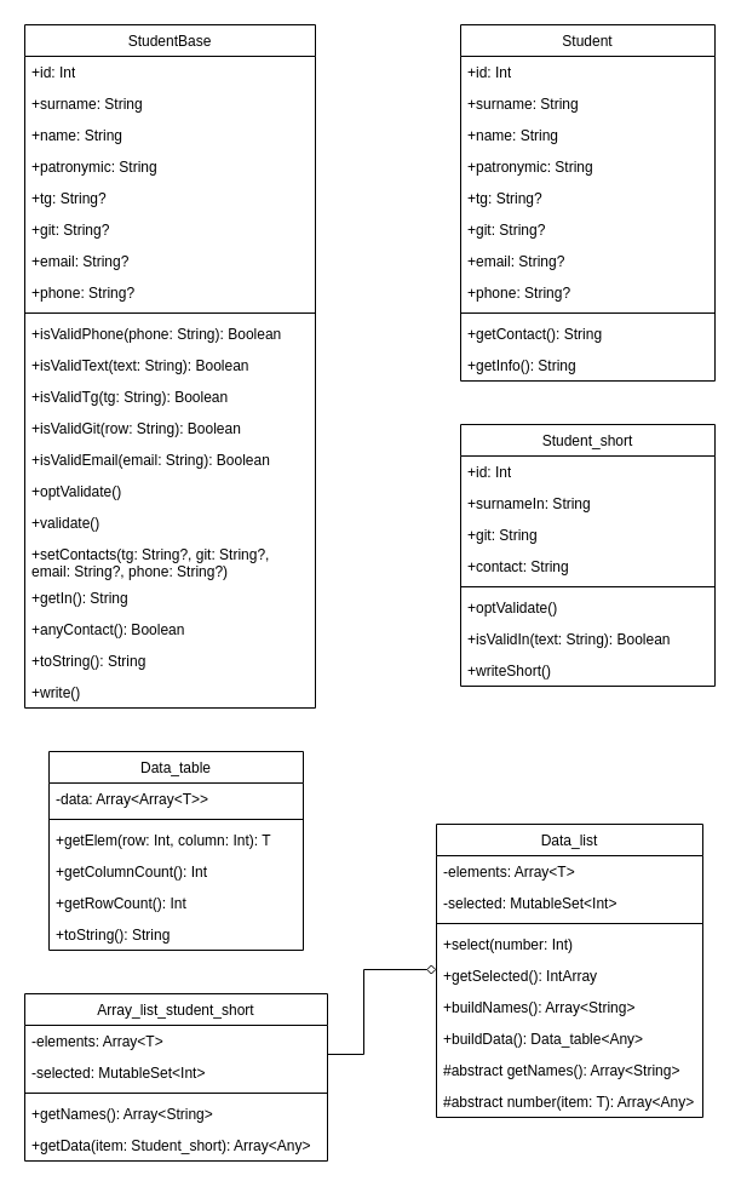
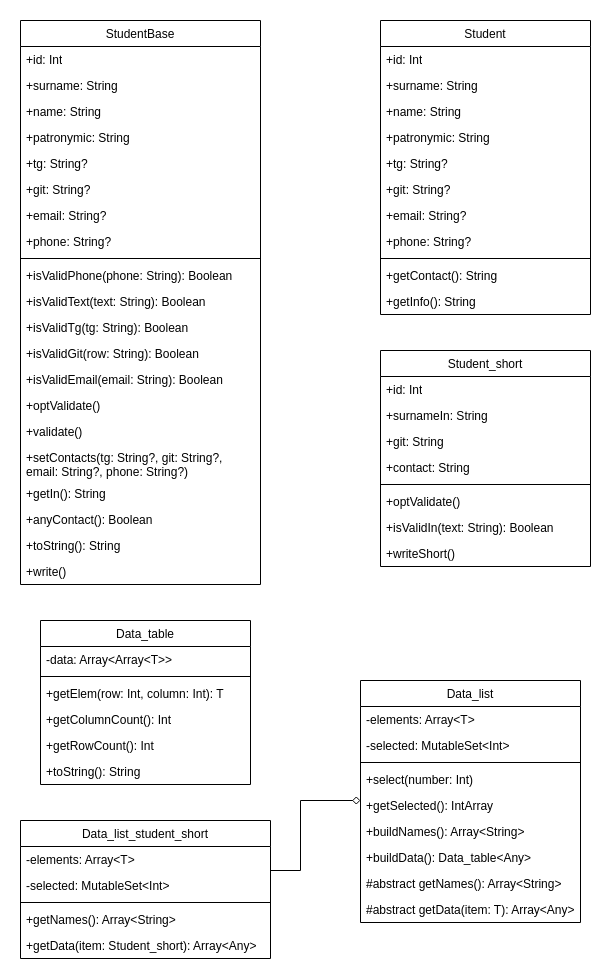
  <mxCell id="0" />
  <mxCell id="1" parent="0" />
  <mxCell id="2" value="&lt;span style=&quot;font-weight: 400;&quot;&gt;Student&lt;/span&gt;" style="swimlane;fontStyle=1;align=center;verticalAlign=top;childLayout=stackLayout;horizontal=1;startSize=26;horizontalStack=0;resizeParent=1;resizeParentMax=0;resizeLast=0;collapsible=1;marginBottom=0;whiteSpace=wrap;html=1;" parent="1" vertex="1"><mxGeometry x="380" y="20" width="210" height="294" as="geometry" /></mxCell>
  <mxCell id="3" value="+id: Int" style="text;strokeColor=none;fillColor=none;align=left;verticalAlign=top;spacingLeft=4;spacingRight=4;overflow=hidden;rotatable=0;points=[[0,0.5],[1,0.5]];portConstraint=eastwest;whiteSpace=wrap;html=1;" parent="2" vertex="1"><mxGeometry y="26" width="210" height="26" as="geometry" /></mxCell>
  <mxCell id="4" value="+surname: String" style="text;strokeColor=none;fillColor=none;align=left;verticalAlign=top;spacingLeft=4;spacingRight=4;overflow=hidden;rotatable=0;points=[[0,0.5],[1,0.5]];portConstraint=eastwest;whiteSpace=wrap;html=1;" parent="2" vertex="1"><mxGeometry y="52" width="210" height="26" as="geometry" /></mxCell>
  <mxCell id="5" value="+name: String" style="text;strokeColor=none;fillColor=none;align=left;verticalAlign=top;spacingLeft=4;spacingRight=4;overflow=hidden;rotatable=0;points=[[0,0.5],[1,0.5]];portConstraint=eastwest;whiteSpace=wrap;html=1;" parent="2" vertex="1"><mxGeometry y="78" width="210" height="26" as="geometry" /></mxCell>
  <mxCell id="6" value="+patronymic: String" style="text;strokeColor=none;fillColor=none;align=left;verticalAlign=top;spacingLeft=4;spacingRight=4;overflow=hidden;rotatable=0;points=[[0,0.5],[1,0.5]];portConstraint=eastwest;whiteSpace=wrap;html=1;" parent="2" vertex="1"><mxGeometry y="104" width="210" height="26" as="geometry" /></mxCell>
  <mxCell id="7" value="+tg: String?" style="text;strokeColor=none;fillColor=none;align=left;verticalAlign=top;spacingLeft=4;spacingRight=4;overflow=hidden;rotatable=0;points=[[0,0.5],[1,0.5]];portConstraint=eastwest;whiteSpace=wrap;html=1;" parent="2" vertex="1"><mxGeometry y="130" width="210" height="26" as="geometry" /></mxCell>
  <mxCell id="8" value="+git: String?" style="text;strokeColor=none;fillColor=none;align=left;verticalAlign=top;spacingLeft=4;spacingRight=4;overflow=hidden;rotatable=0;points=[[0,0.5],[1,0.5]];portConstraint=eastwest;whiteSpace=wrap;html=1;" parent="2" vertex="1"><mxGeometry y="156" width="210" height="26" as="geometry" /></mxCell>
  <mxCell id="9" value="+email: String?" style="text;strokeColor=none;fillColor=none;align=left;verticalAlign=top;spacingLeft=4;spacingRight=4;overflow=hidden;rotatable=0;points=[[0,0.5],[1,0.5]];portConstraint=eastwest;whiteSpace=wrap;html=1;" parent="2" vertex="1"><mxGeometry y="182" width="210" height="26" as="geometry" /></mxCell>
  <mxCell id="10" value="+phone: String?" style="text;strokeColor=none;fillColor=none;align=left;verticalAlign=top;spacingLeft=4;spacingRight=4;overflow=hidden;rotatable=0;points=[[0,0.5],[1,0.5]];portConstraint=eastwest;whiteSpace=wrap;html=1;" parent="2" vertex="1"><mxGeometry y="208" width="210" height="26" as="geometry" /></mxCell>
  <mxCell id="11" value="" style="line;strokeWidth=1;fillColor=none;align=left;verticalAlign=middle;spacingTop=-1;spacingLeft=3;spacingRight=3;rotatable=0;labelPosition=right;points=[];portConstraint=eastwest;strokeColor=inherit;" parent="2" vertex="1"><mxGeometry y="234" width="210" height="8" as="geometry" /></mxCell>
  <mxCell id="12" value="&lt;div&gt;+getContact(): String&lt;br&gt;&lt;/div&gt;" style="text;strokeColor=none;fillColor=none;align=left;verticalAlign=top;spacingLeft=4;spacingRight=4;overflow=hidden;rotatable=0;points=[[0,0.5],[1,0.5]];portConstraint=eastwest;whiteSpace=wrap;html=1;" parent="2" vertex="1"><mxGeometry y="242" width="210" height="26" as="geometry" /></mxCell>
  <mxCell id="13" value="+getInfo(): String" style="text;strokeColor=none;fillColor=none;align=left;verticalAlign=top;spacingLeft=4;spacingRight=4;overflow=hidden;rotatable=0;points=[[0,0.5],[1,0.5]];portConstraint=eastwest;whiteSpace=wrap;html=1;" parent="2" vertex="1"><mxGeometry y="268" width="210" height="26" as="geometry" /></mxCell>
  <mxCell id="14" value="&lt;span style=&quot;font-weight: 400;&quot;&gt;StudentBase&lt;/span&gt;" style="swimlane;fontStyle=1;align=center;verticalAlign=top;childLayout=stackLayout;horizontal=1;startSize=26;horizontalStack=0;resizeParent=1;resizeParentMax=0;resizeLast=0;collapsible=1;marginBottom=0;whiteSpace=wrap;html=1;" parent="1" vertex="1"><mxGeometry x="20" y="20" width="240" height="564" as="geometry" /></mxCell>
  <mxCell id="15" value="+id: Int" style="text;strokeColor=none;fillColor=none;align=left;verticalAlign=top;spacingLeft=4;spacingRight=4;overflow=hidden;rotatable=0;points=[[0,0.5],[1,0.5]];portConstraint=eastwest;whiteSpace=wrap;html=1;" parent="14" vertex="1"><mxGeometry y="26" width="240" height="26" as="geometry" /></mxCell>
  <mxCell id="16" value="+surname: String" style="text;strokeColor=none;fillColor=none;align=left;verticalAlign=top;spacingLeft=4;spacingRight=4;overflow=hidden;rotatable=0;points=[[0,0.5],[1,0.5]];portConstraint=eastwest;whiteSpace=wrap;html=1;" parent="14" vertex="1"><mxGeometry y="52" width="240" height="26" as="geometry" /></mxCell>
  <mxCell id="17" value="+name: String" style="text;strokeColor=none;fillColor=none;align=left;verticalAlign=top;spacingLeft=4;spacingRight=4;overflow=hidden;rotatable=0;points=[[0,0.5],[1,0.5]];portConstraint=eastwest;whiteSpace=wrap;html=1;" parent="14" vertex="1"><mxGeometry y="78" width="240" height="26" as="geometry" /></mxCell>
  <mxCell id="18" value="+patronymic: String" style="text;strokeColor=none;fillColor=none;align=left;verticalAlign=top;spacingLeft=4;spacingRight=4;overflow=hidden;rotatable=0;points=[[0,0.5],[1,0.5]];portConstraint=eastwest;whiteSpace=wrap;html=1;" parent="14" vertex="1"><mxGeometry y="104" width="240" height="26" as="geometry" /></mxCell>
  <mxCell id="19" value="+tg: String?" style="text;strokeColor=none;fillColor=none;align=left;verticalAlign=top;spacingLeft=4;spacingRight=4;overflow=hidden;rotatable=0;points=[[0,0.5],[1,0.5]];portConstraint=eastwest;whiteSpace=wrap;html=1;" parent="14" vertex="1"><mxGeometry y="130" width="240" height="26" as="geometry" /></mxCell>
  <mxCell id="20" value="+git: String?" style="text;strokeColor=none;fillColor=none;align=left;verticalAlign=top;spacingLeft=4;spacingRight=4;overflow=hidden;rotatable=0;points=[[0,0.5],[1,0.5]];portConstraint=eastwest;whiteSpace=wrap;html=1;" parent="14" vertex="1"><mxGeometry y="156" width="240" height="26" as="geometry" /></mxCell>
  <mxCell id="21" value="+email: String?" style="text;strokeColor=none;fillColor=none;align=left;verticalAlign=top;spacingLeft=4;spacingRight=4;overflow=hidden;rotatable=0;points=[[0,0.5],[1,0.5]];portConstraint=eastwest;whiteSpace=wrap;html=1;" parent="14" vertex="1"><mxGeometry y="182" width="240" height="26" as="geometry" /></mxCell>
  <mxCell id="22" value="+phone: String?" style="text;strokeColor=none;fillColor=none;align=left;verticalAlign=top;spacingLeft=4;spacingRight=4;overflow=hidden;rotatable=0;points=[[0,0.5],[1,0.5]];portConstraint=eastwest;whiteSpace=wrap;html=1;" parent="14" vertex="1"><mxGeometry y="208" width="240" height="26" as="geometry" /></mxCell>
  <mxCell id="23" value="" style="line;strokeWidth=1;fillColor=none;align=left;verticalAlign=middle;spacingTop=-1;spacingLeft=3;spacingRight=3;rotatable=0;labelPosition=right;points=[];portConstraint=eastwest;strokeColor=inherit;" parent="14" vertex="1"><mxGeometry y="234" width="240" height="8" as="geometry" /></mxCell>
  <mxCell id="24" value="&lt;div&gt;+isValidPhone(phone: String): Boolean&lt;br&gt;&lt;/div&gt;" style="text;strokeColor=none;fillColor=none;align=left;verticalAlign=top;spacingLeft=4;spacingRight=4;overflow=hidden;rotatable=0;points=[[0,0.5],[1,0.5]];portConstraint=eastwest;whiteSpace=wrap;html=1;" parent="14" vertex="1"><mxGeometry y="242" width="240" height="26" as="geometry" /></mxCell>
  <mxCell id="25" value="+isValidText(text: String): Boolean" style="text;strokeColor=none;fillColor=none;align=left;verticalAlign=top;spacingLeft=4;spacingRight=4;overflow=hidden;rotatable=0;points=[[0,0.5],[1,0.5]];portConstraint=eastwest;whiteSpace=wrap;html=1;" parent="14" vertex="1"><mxGeometry y="268" width="240" height="26" as="geometry" /></mxCell>
  <mxCell id="26" value="+isValidTg(tg: String): Boolean" style="text;strokeColor=none;fillColor=none;align=left;verticalAlign=top;spacingLeft=4;spacingRight=4;overflow=hidden;rotatable=0;points=[[0,0.5],[1,0.5]];portConstraint=eastwest;whiteSpace=wrap;html=1;" parent="14" vertex="1"><mxGeometry y="294" width="240" height="26" as="geometry" /></mxCell>
  <mxCell id="27" value="+isValidGit(row: String): Boolean" style="text;strokeColor=none;fillColor=none;align=left;verticalAlign=top;spacingLeft=4;spacingRight=4;overflow=hidden;rotatable=0;points=[[0,0.5],[1,0.5]];portConstraint=eastwest;whiteSpace=wrap;html=1;" parent="14" vertex="1"><mxGeometry y="320" width="240" height="26" as="geometry" /></mxCell>
  <mxCell id="28" value="+isValidEmail(email: String): Boolean" style="text;strokeColor=none;fillColor=none;align=left;verticalAlign=top;spacingLeft=4;spacingRight=4;overflow=hidden;rotatable=0;points=[[0,0.5],[1,0.5]];portConstraint=eastwest;whiteSpace=wrap;html=1;" parent="14" vertex="1"><mxGeometry y="346" width="240" height="26" as="geometry" /></mxCell>
  <mxCell id="29" value="+optValidate()" style="text;strokeColor=none;fillColor=none;align=left;verticalAlign=top;spacingLeft=4;spacingRight=4;overflow=hidden;rotatable=0;points=[[0,0.5],[1,0.5]];portConstraint=eastwest;whiteSpace=wrap;html=1;" parent="14" vertex="1"><mxGeometry y="372" width="240" height="26" as="geometry" /></mxCell>
  <mxCell id="30" value="+validate()" style="text;strokeColor=none;fillColor=none;align=left;verticalAlign=top;spacingLeft=4;spacingRight=4;overflow=hidden;rotatable=0;points=[[0,0.5],[1,0.5]];portConstraint=eastwest;whiteSpace=wrap;html=1;" parent="14" vertex="1"><mxGeometry y="398" width="240" height="26" as="geometry" /></mxCell>
  <mxCell id="31" value="+setContacts(tg: String?, git: String?, email: String?, phone: String?)" style="text;strokeColor=none;fillColor=none;align=left;verticalAlign=top;spacingLeft=4;spacingRight=4;overflow=hidden;rotatable=0;points=[[0,0.5],[1,0.5]];portConstraint=eastwest;whiteSpace=wrap;html=1;" parent="14" vertex="1"><mxGeometry y="424" width="240" height="36" as="geometry" /></mxCell>
  <mxCell id="32" value="+getIn(): String" style="text;strokeColor=none;fillColor=none;align=left;verticalAlign=top;spacingLeft=4;spacingRight=4;overflow=hidden;rotatable=0;points=[[0,0.5],[1,0.5]];portConstraint=eastwest;whiteSpace=wrap;html=1;" parent="14" vertex="1"><mxGeometry y="460" width="240" height="26" as="geometry" /></mxCell>
  <mxCell id="33" value="+anyContact(): Boolean" style="text;strokeColor=none;fillColor=none;align=left;verticalAlign=top;spacingLeft=4;spacingRight=4;overflow=hidden;rotatable=0;points=[[0,0.5],[1,0.5]];portConstraint=eastwest;whiteSpace=wrap;html=1;" parent="14" vertex="1"><mxGeometry y="486" width="240" height="26" as="geometry" /></mxCell>
  <mxCell id="34" value="+toString(): String" style="text;strokeColor=none;fillColor=none;align=left;verticalAlign=top;spacingLeft=4;spacingRight=4;overflow=hidden;rotatable=0;points=[[0,0.5],[1,0.5]];portConstraint=eastwest;whiteSpace=wrap;html=1;" parent="14" vertex="1"><mxGeometry y="512" width="240" height="26" as="geometry" /></mxCell>
  <mxCell id="35" value="+write()&amp;nbsp;" style="text;strokeColor=none;fillColor=none;align=left;verticalAlign=top;spacingLeft=4;spacingRight=4;overflow=hidden;rotatable=0;points=[[0,0.5],[1,0.5]];portConstraint=eastwest;whiteSpace=wrap;html=1;" parent="14" vertex="1"><mxGeometry y="538" width="240" height="26" as="geometry" /></mxCell>
  <mxCell id="36" value="&lt;span style=&quot;font-weight: 400;&quot;&gt;Student_short&lt;/span&gt;" style="swimlane;fontStyle=1;align=center;verticalAlign=top;childLayout=stackLayout;horizontal=1;startSize=26;horizontalStack=0;resizeParent=1;resizeParentMax=0;resizeLast=0;collapsible=1;marginBottom=0;whiteSpace=wrap;html=1;" parent="1" vertex="1"><mxGeometry x="380" y="350" width="210" height="216" as="geometry" /></mxCell>
  <mxCell id="37" value="+id: Int" style="text;strokeColor=none;fillColor=none;align=left;verticalAlign=top;spacingLeft=4;spacingRight=4;overflow=hidden;rotatable=0;points=[[0,0.5],[1,0.5]];portConstraint=eastwest;whiteSpace=wrap;html=1;" parent="36" vertex="1"><mxGeometry y="26" width="210" height="26" as="geometry" /></mxCell>
  <mxCell id="38" value="+surnameIn: String" style="text;strokeColor=none;fillColor=none;align=left;verticalAlign=top;spacingLeft=4;spacingRight=4;overflow=hidden;rotatable=0;points=[[0,0.5],[1,0.5]];portConstraint=eastwest;whiteSpace=wrap;html=1;" parent="36" vertex="1"><mxGeometry y="52" width="210" height="26" as="geometry" /></mxCell>
  <mxCell id="39" value="+git: String" style="text;strokeColor=none;fillColor=none;align=left;verticalAlign=top;spacingLeft=4;spacingRight=4;overflow=hidden;rotatable=0;points=[[0,0.5],[1,0.5]];portConstraint=eastwest;whiteSpace=wrap;html=1;" parent="36" vertex="1"><mxGeometry y="78" width="210" height="26" as="geometry" /></mxCell>
  <mxCell id="40" value="+contact: String" style="text;strokeColor=none;fillColor=none;align=left;verticalAlign=top;spacingLeft=4;spacingRight=4;overflow=hidden;rotatable=0;points=[[0,0.5],[1,0.5]];portConstraint=eastwest;whiteSpace=wrap;html=1;" parent="36" vertex="1"><mxGeometry y="104" width="210" height="26" as="geometry" /></mxCell>
  <mxCell id="41" value="" style="line;strokeWidth=1;fillColor=none;align=left;verticalAlign=middle;spacingTop=-1;spacingLeft=3;spacingRight=3;rotatable=0;labelPosition=right;points=[];portConstraint=eastwest;strokeColor=inherit;" parent="36" vertex="1"><mxGeometry y="130" width="210" height="8" as="geometry" /></mxCell>
  <mxCell id="42" value="&lt;div&gt;+optValidate()&lt;br&gt;&lt;/div&gt;" style="text;strokeColor=none;fillColor=none;align=left;verticalAlign=top;spacingLeft=4;spacingRight=4;overflow=hidden;rotatable=0;points=[[0,0.5],[1,0.5]];portConstraint=eastwest;whiteSpace=wrap;html=1;" parent="36" vertex="1"><mxGeometry y="138" width="210" height="26" as="geometry" /></mxCell>
  <mxCell id="43" value="+isValidIn(text: String): Boolean" style="text;strokeColor=none;fillColor=none;align=left;verticalAlign=top;spacingLeft=4;spacingRight=4;overflow=hidden;rotatable=0;points=[[0,0.5],[1,0.5]];portConstraint=eastwest;whiteSpace=wrap;html=1;" parent="36" vertex="1"><mxGeometry y="164" width="210" height="26" as="geometry" /></mxCell>
  <mxCell id="44" value="+writeShort()" style="text;strokeColor=none;fillColor=none;align=left;verticalAlign=top;spacingLeft=4;spacingRight=4;overflow=hidden;rotatable=0;points=[[0,0.5],[1,0.5]];portConstraint=eastwest;whiteSpace=wrap;html=1;" parent="36" vertex="1"><mxGeometry y="190" width="210" height="26" as="geometry" /></mxCell>
  <mxCell id="45" value="&lt;span style=&quot;font-weight: 400;&quot;&gt;Data_table&lt;/span&gt;" style="swimlane;fontStyle=1;align=center;verticalAlign=top;childLayout=stackLayout;horizontal=1;startSize=26;horizontalStack=0;resizeParent=1;resizeParentMax=0;resizeLast=0;collapsible=1;marginBottom=0;whiteSpace=wrap;html=1;" vertex="1" parent="1"><mxGeometry x="40" y="620" width="210" height="164" as="geometry" /></mxCell>
  <mxCell id="46" value="-data: Array&amp;lt;Array&amp;lt;T&amp;gt;&amp;gt;" style="text;strokeColor=none;fillColor=none;align=left;verticalAlign=top;spacingLeft=4;spacingRight=4;overflow=hidden;rotatable=0;points=[[0,0.5],[1,0.5]];portConstraint=eastwest;whiteSpace=wrap;html=1;" vertex="1" parent="45"><mxGeometry y="26" width="210" height="26" as="geometry" /></mxCell>
  <mxCell id="47" value="" style="line;strokeWidth=1;fillColor=none;align=left;verticalAlign=middle;spacingTop=-1;spacingLeft=3;spacingRight=3;rotatable=0;labelPosition=right;points=[];portConstraint=eastwest;strokeColor=inherit;" vertex="1" parent="45"><mxGeometry y="52" width="210" height="8" as="geometry" /></mxCell>
  <mxCell id="48" value="&lt;div&gt;+getElem(row: Int, column: Int): T&lt;br&gt;&lt;/div&gt;" style="text;strokeColor=none;fillColor=none;align=left;verticalAlign=top;spacingLeft=4;spacingRight=4;overflow=hidden;rotatable=0;points=[[0,0.5],[1,0.5]];portConstraint=eastwest;whiteSpace=wrap;html=1;" vertex="1" parent="45"><mxGeometry y="60" width="210" height="26" as="geometry" /></mxCell>
  <mxCell id="49" value="+getColumnCount(): Int" style="text;strokeColor=none;fillColor=none;align=left;verticalAlign=top;spacingLeft=4;spacingRight=4;overflow=hidden;rotatable=0;points=[[0,0.5],[1,0.5]];portConstraint=eastwest;whiteSpace=wrap;html=1;" vertex="1" parent="45"><mxGeometry y="86" width="210" height="26" as="geometry" /></mxCell>
  <mxCell id="50" value="+getRowCount(): Int" style="text;strokeColor=none;fillColor=none;align=left;verticalAlign=top;spacingLeft=4;spacingRight=4;overflow=hidden;rotatable=0;points=[[0,0.5],[1,0.5]];portConstraint=eastwest;whiteSpace=wrap;html=1;" vertex="1" parent="45"><mxGeometry y="112" width="210" height="26" as="geometry" /></mxCell>
  <mxCell id="51" value="+toString(): String" style="text;strokeColor=none;fillColor=none;align=left;verticalAlign=top;spacingLeft=4;spacingRight=4;overflow=hidden;rotatable=0;points=[[0,0.5],[1,0.5]];portConstraint=eastwest;whiteSpace=wrap;html=1;" vertex="1" parent="45"><mxGeometry y="138" width="210" height="26" as="geometry" /></mxCell>
  <mxCell id="52" value="&lt;span style=&quot;font-weight: 400;&quot;&gt;Data_list&lt;/span&gt;" style="swimlane;fontStyle=1;align=center;verticalAlign=top;childLayout=stackLayout;horizontal=1;startSize=26;horizontalStack=0;resizeParent=1;resizeParentMax=0;resizeLast=0;collapsible=1;marginBottom=0;whiteSpace=wrap;html=1;" vertex="1" parent="1"><mxGeometry x="360" y="680" width="220" height="242" as="geometry" /></mxCell>
  <mxCell id="53" value="-elements: Array&amp;lt;T&amp;gt;&amp;nbsp;" style="text;strokeColor=none;fillColor=none;align=left;verticalAlign=top;spacingLeft=4;spacingRight=4;overflow=hidden;rotatable=0;points=[[0,0.5],[1,0.5]];portConstraint=eastwest;whiteSpace=wrap;html=1;" vertex="1" parent="52"><mxGeometry y="26" width="220" height="26" as="geometry" /></mxCell>
  <mxCell id="54" value="-selected: MutableSet&amp;lt;Int&amp;gt;" style="text;strokeColor=none;fillColor=none;align=left;verticalAlign=top;spacingLeft=4;spacingRight=4;overflow=hidden;rotatable=0;points=[[0,0.5],[1,0.5]];portConstraint=eastwest;whiteSpace=wrap;html=1;" vertex="1" parent="52"><mxGeometry y="52" width="220" height="26" as="geometry" /></mxCell>
  <mxCell id="55" value="" style="line;strokeWidth=1;fillColor=none;align=left;verticalAlign=middle;spacingTop=-1;spacingLeft=3;spacingRight=3;rotatable=0;labelPosition=right;points=[];portConstraint=eastwest;strokeColor=inherit;" vertex="1" parent="52"><mxGeometry y="78" width="220" height="8" as="geometry" /></mxCell>
  <mxCell id="56" value="&lt;div&gt;+select(number: Int)&lt;br&gt;&lt;/div&gt;" style="text;strokeColor=none;fillColor=none;align=left;verticalAlign=top;spacingLeft=4;spacingRight=4;overflow=hidden;rotatable=0;points=[[0,0.5],[1,0.5]];portConstraint=eastwest;whiteSpace=wrap;html=1;" vertex="1" parent="52"><mxGeometry y="86" width="220" height="26" as="geometry" /></mxCell>
  <mxCell id="57" value="+getSelected(): IntArray" style="text;strokeColor=none;fillColor=none;align=left;verticalAlign=top;spacingLeft=4;spacingRight=4;overflow=hidden;rotatable=0;points=[[0,0.5],[1,0.5]];portConstraint=eastwest;whiteSpace=wrap;html=1;" vertex="1" parent="52"><mxGeometry y="112" width="220" height="26" as="geometry" /></mxCell>
  <mxCell id="58" value="+buildNames(): Array&amp;lt;String&amp;gt;" style="text;strokeColor=none;fillColor=none;align=left;verticalAlign=top;spacingLeft=4;spacingRight=4;overflow=hidden;rotatable=0;points=[[0,0.5],[1,0.5]];portConstraint=eastwest;whiteSpace=wrap;html=1;" vertex="1" parent="52"><mxGeometry y="138" width="220" height="26" as="geometry" /></mxCell>
  <mxCell id="59" value="+buildData(): Data_table&amp;lt;Any&amp;gt;" style="text;strokeColor=none;fillColor=none;align=left;verticalAlign=top;spacingLeft=4;spacingRight=4;overflow=hidden;rotatable=0;points=[[0,0.5],[1,0.5]];portConstraint=eastwest;whiteSpace=wrap;html=1;" vertex="1" parent="52"><mxGeometry y="164" width="220" height="26" as="geometry" /></mxCell>
  <mxCell id="60" value="#abstract getNames(): Array&amp;lt;String&amp;gt;" style="text;strokeColor=none;fillColor=none;align=left;verticalAlign=top;spacingLeft=4;spacingRight=4;overflow=hidden;rotatable=0;points=[[0,0.5],[1,0.5]];portConstraint=eastwest;whiteSpace=wrap;html=1;" vertex="1" parent="52"><mxGeometry y="190" width="220" height="26" as="geometry" /></mxCell>
- <mxCell id="61" value="#abstract number(item: T): Array&amp;lt;Any&amp;gt;" style="text;strokeColor=none;fillColor=none;align=left;verticalAlign=top;spacingLeft=4;spacingRight=4;overflow=hidden;rotatable=0;points=[[0,0.5],[1,0.5]];portConstraint=eastwest;whiteSpace=wrap;html=1;" vertex="1" parent="52"><mxGeometry y="216" width="220" height="26" as="geometry" /></mxCell>
+ <mxCell id="61" value="#abstract getData(item: T): Array&amp;lt;Any&amp;gt;" style="text;strokeColor=none;fillColor=none;align=left;verticalAlign=top;spacingLeft=4;spacingRight=4;overflow=hidden;rotatable=0;points=[[0,0.5],[1,0.5]];portConstraint=eastwest;whiteSpace=wrap;html=1;" vertex="1" parent="52"><mxGeometry y="216" width="220" height="26" as="geometry" /></mxCell>
  <mxCell id="62" style="edgeStyle=orthogonalEdgeStyle;rounded=0;orthogonalLoop=1;jettySize=auto;html=1;endArrow=diamond;endFill=0;" edge="1" parent="1" source="63" target="52"><mxGeometry relative="1" as="geometry"><mxPoint x="300" y="940" as="sourcePoint" /><mxPoint x="340" y="800" as="targetPoint" /><Array as="points"><mxPoint x="300" y="870" /><mxPoint x="300" y="800" /></Array></mxGeometry></mxCell>
- <mxCell id="63" value="&lt;span style=&quot;font-weight: 400;&quot;&gt;Array_list_student_short&lt;/span&gt;" style="swimlane;fontStyle=1;align=center;verticalAlign=top;childLayout=stackLayout;horizontal=1;startSize=26;horizontalStack=0;resizeParent=1;resizeParentMax=0;resizeLast=0;collapsible=1;marginBottom=0;whiteSpace=wrap;html=1;" vertex="1" parent="1"><mxGeometry x="20" y="820" width="250" height="138" as="geometry" /></mxCell>
+ <mxCell id="63" value="&lt;span style=&quot;font-weight: 400;&quot;&gt;Data_list_student_short&lt;/span&gt;" style="swimlane;fontStyle=1;align=center;verticalAlign=top;childLayout=stackLayout;horizontal=1;startSize=26;horizontalStack=0;resizeParent=1;resizeParentMax=0;resizeLast=0;collapsible=1;marginBottom=0;whiteSpace=wrap;html=1;" vertex="1" parent="1"><mxGeometry x="20" y="820" width="250" height="138" as="geometry" /></mxCell>
  <mxCell id="64" value="-elements: Array&amp;lt;T&amp;gt;&amp;nbsp;" style="text;strokeColor=none;fillColor=none;align=left;verticalAlign=top;spacingLeft=4;spacingRight=4;overflow=hidden;rotatable=0;points=[[0,0.5],[1,0.5]];portConstraint=eastwest;whiteSpace=wrap;html=1;" vertex="1" parent="63"><mxGeometry y="26" width="250" height="26" as="geometry" /></mxCell>
  <mxCell id="65" value="-selected: MutableSet&amp;lt;Int&amp;gt;" style="text;strokeColor=none;fillColor=none;align=left;verticalAlign=top;spacingLeft=4;spacingRight=4;overflow=hidden;rotatable=0;points=[[0,0.5],[1,0.5]];portConstraint=eastwest;whiteSpace=wrap;html=1;" vertex="1" parent="63"><mxGeometry y="52" width="250" height="26" as="geometry" /></mxCell>
  <mxCell id="66" value="" style="line;strokeWidth=1;fillColor=none;align=left;verticalAlign=middle;spacingTop=-1;spacingLeft=3;spacingRight=3;rotatable=0;labelPosition=right;points=[];portConstraint=eastwest;strokeColor=inherit;" vertex="1" parent="63"><mxGeometry y="78" width="250" height="8" as="geometry" /></mxCell>
  <mxCell id="67" value="+getNames(): Array&amp;lt;String&amp;gt;" style="text;strokeColor=none;fillColor=none;align=left;verticalAlign=top;spacingLeft=4;spacingRight=4;overflow=hidden;rotatable=0;points=[[0,0.5],[1,0.5]];portConstraint=eastwest;whiteSpace=wrap;html=1;" vertex="1" parent="63"><mxGeometry y="86" width="250" height="26" as="geometry" /></mxCell>
  <mxCell id="68" value="+getData(item: Student_short): Array&amp;lt;Any&amp;gt;" style="text;strokeColor=none;fillColor=none;align=left;verticalAlign=top;spacingLeft=4;spacingRight=4;overflow=hidden;rotatable=0;points=[[0,0.5],[1,0.5]];portConstraint=eastwest;whiteSpace=wrap;html=1;" vertex="1" parent="63"><mxGeometry y="112" width="250" height="26" as="geometry" /></mxCell>
